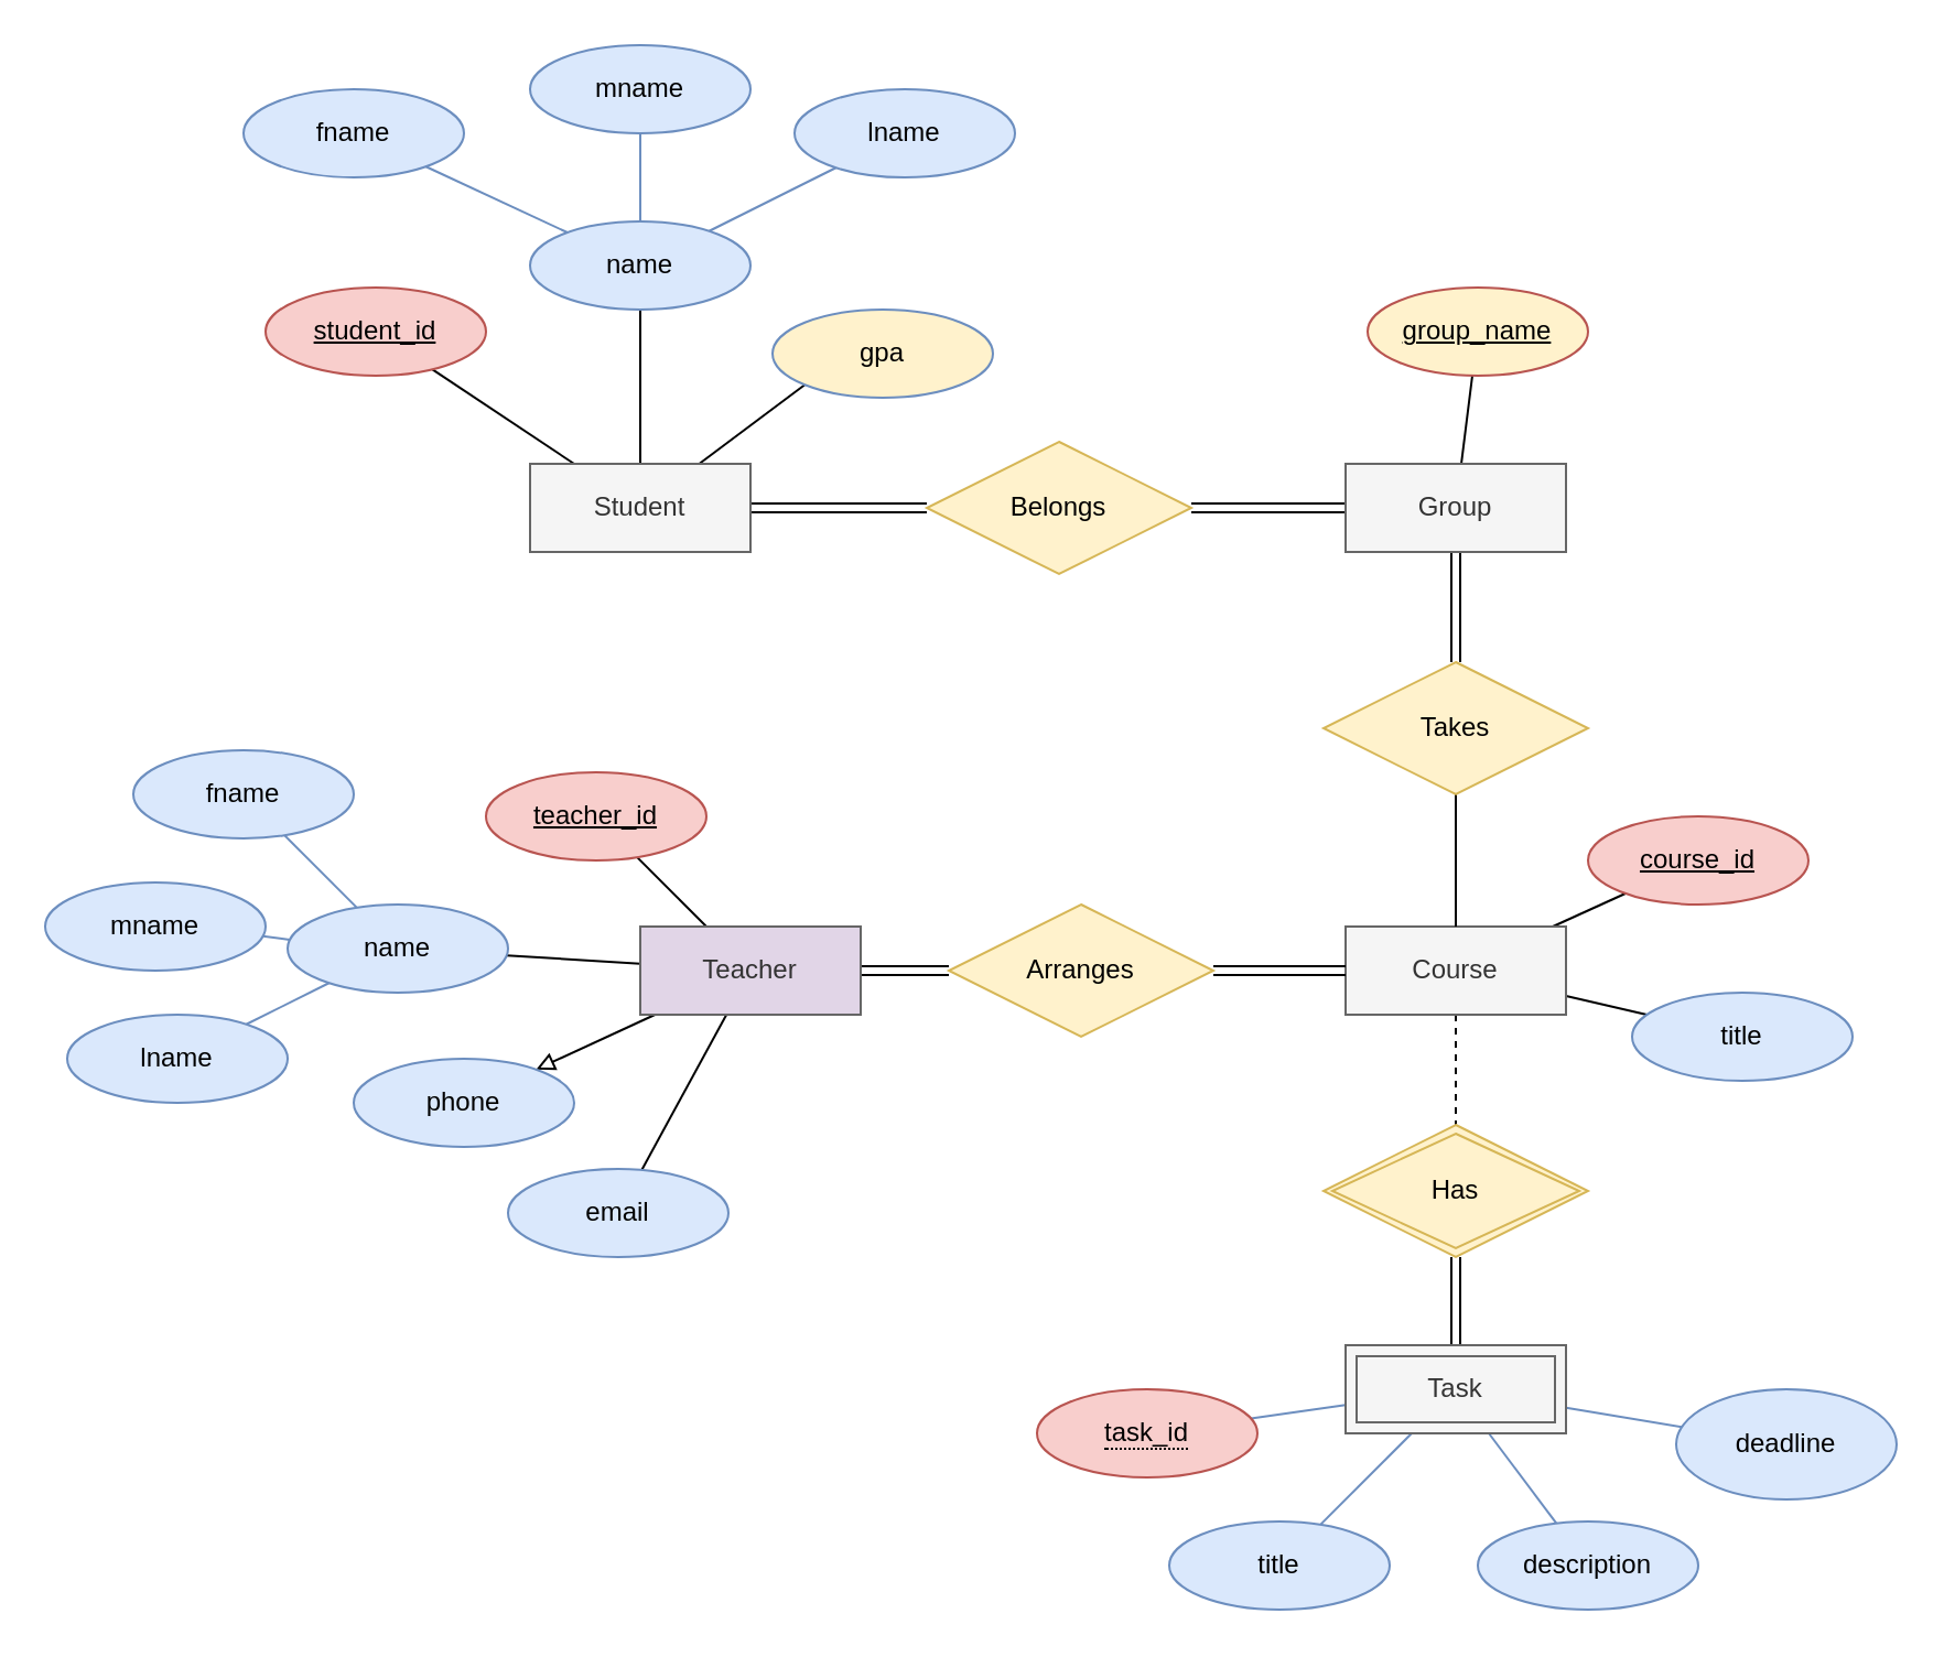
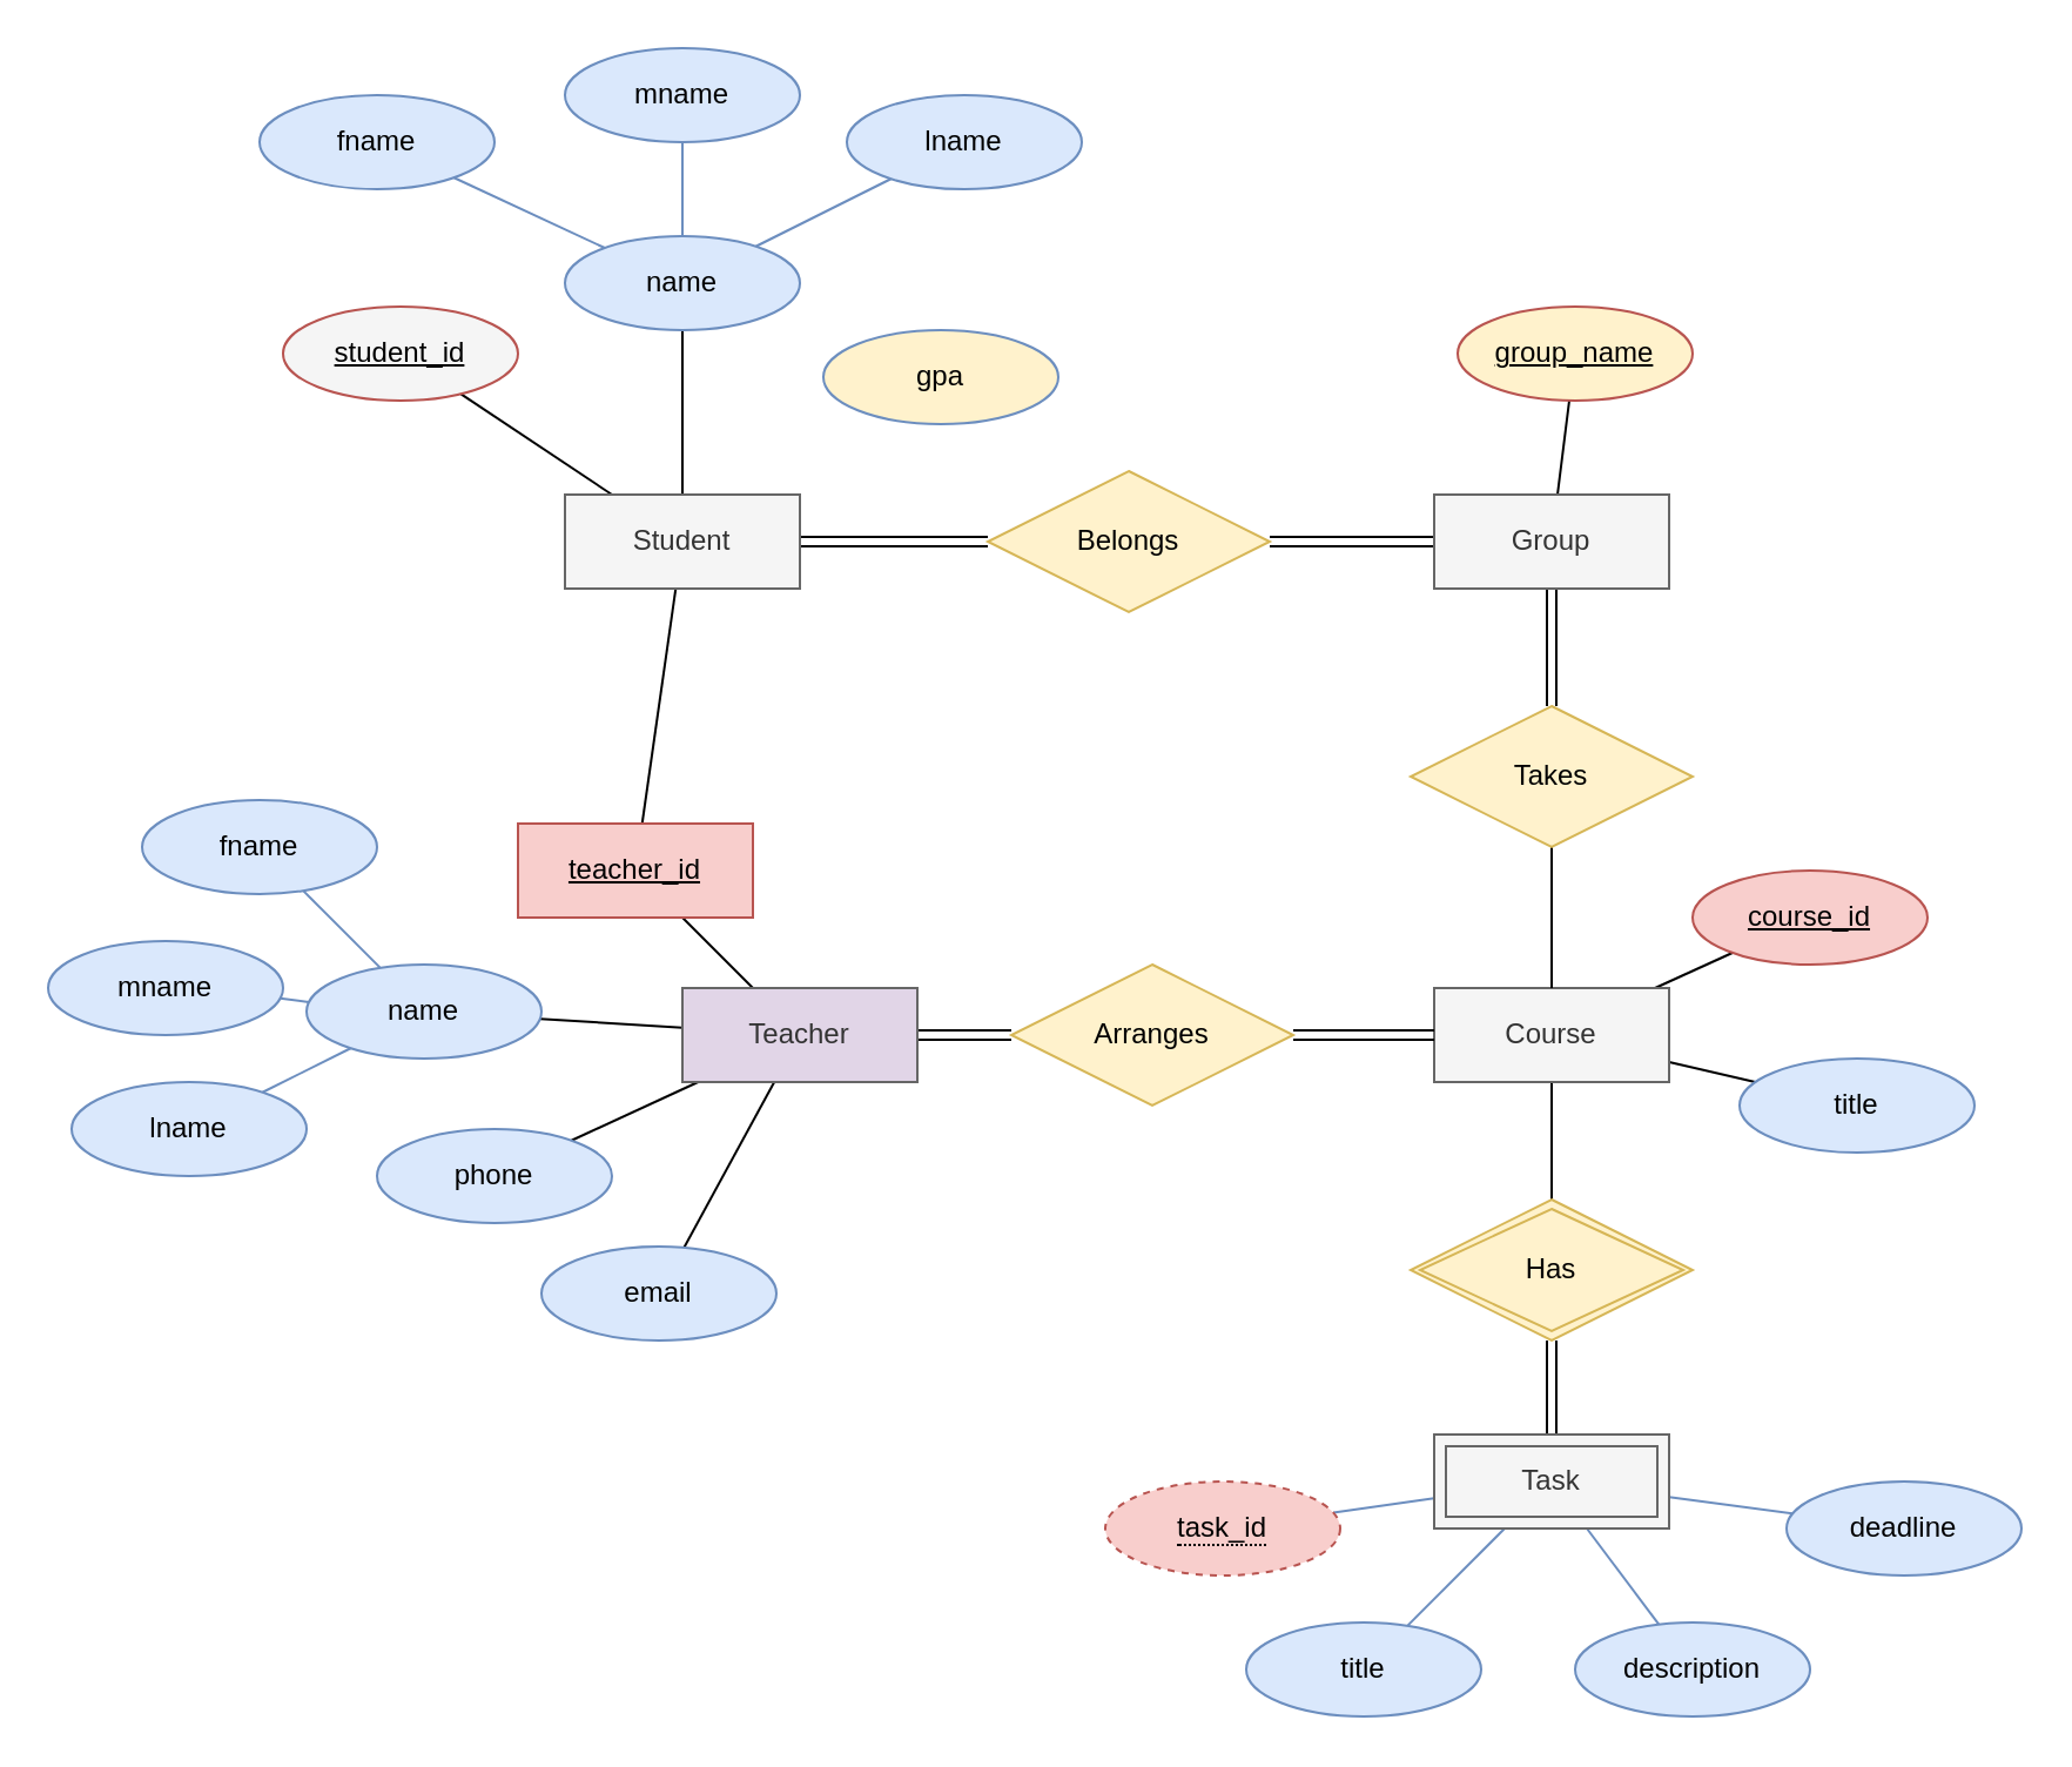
  <mxCell id="0" />
  <mxCell id="1" parent="0" />
  <mxCell id="2" style="rounded=0;orthogonalLoop=1;jettySize=auto;html=1;endArrow=none;endFill=0;entryX=0;entryY=0.5;entryDx=0;entryDy=0;exitX=1;exitY=0.5;exitDx=0;exitDy=0;shape=link;" parent="1" source="6" target="31" edge="1"><mxGeometry relative="1" as="geometry" /></mxCell>
  <mxCell id="3" style="edgeStyle=none;rounded=0;orthogonalLoop=1;jettySize=auto;html=1;endArrow=none;endFill=0;" parent="1" source="6" target="11" edge="1"><mxGeometry relative="1" as="geometry" /></mxCell>
- <mxCell id="4" style="edgeStyle=none;rounded=0;orthogonalLoop=1;jettySize=auto;html=1;entryX=0;entryY=1;entryDx=0;entryDy=0;endArrow=none;endFill=0;" parent="1" source="6" target="13" edge="1"><mxGeometry relative="1" as="geometry" /></mxCell>
+ <mxCell id="4" style="edgeStyle=none;rounded=0;orthogonalLoop=1;jettySize=auto;html=1;endArrow=none;endFill=0;" parent="1" source="6" target="25" edge="1"><mxGeometry relative="1" as="geometry" /></mxCell>
  <mxCell id="5" style="edgeStyle=none;rounded=0;orthogonalLoop=1;jettySize=auto;html=1;endArrow=none;endFill=0;" parent="1" source="6" target="7" edge="1"><mxGeometry relative="1" as="geometry" /></mxCell>
  <mxCell id="6" value="Student" style="whiteSpace=wrap;html=1;align=center;fillColor=#f5f5f5;strokeColor=#666666;fontColor=#333333;" parent="1" vertex="1"><mxGeometry x="240" y="210" width="100" height="40" as="geometry" /></mxCell>
- <mxCell id="7" value="student_id" style="ellipse;whiteSpace=wrap;html=1;align=center;fontStyle=4;fillColor=#f8cecc;strokeColor=#b85450;" parent="1" vertex="1"><mxGeometry x="120" y="130" width="100" height="40" as="geometry" /></mxCell>
+ <mxCell id="7" value="student_id" style="ellipse;whiteSpace=wrap;html=1;align=center;fontStyle=4;fillColor=#f5f5f5;strokeColor=#b85450;" parent="1" vertex="1"><mxGeometry x="120" y="130" width="100" height="40" as="geometry" /></mxCell>
  <mxCell id="8" style="edgeStyle=none;rounded=0;orthogonalLoop=1;jettySize=auto;html=1;endArrow=none;endFill=0;fillColor=#dae8fc;strokeColor=#6c8ebf;" parent="1" source="11" target="12" edge="1"><mxGeometry relative="1" as="geometry" /></mxCell>
  <mxCell id="9" style="edgeStyle=none;rounded=0;orthogonalLoop=1;jettySize=auto;html=1;endArrow=none;endFill=0;fillColor=#dae8fc;strokeColor=#6c8ebf;" parent="1" source="11" target="47" edge="1"><mxGeometry relative="1" as="geometry" /></mxCell>
  <mxCell id="10" style="edgeStyle=none;rounded=0;orthogonalLoop=1;jettySize=auto;html=1;endArrow=none;endFill=0;fillColor=#dae8fc;strokeColor=#6c8ebf;" parent="1" source="11" target="48" edge="1"><mxGeometry relative="1" as="geometry" /></mxCell>
  <mxCell id="11" value="name" style="ellipse;whiteSpace=wrap;html=1;align=center;fillColor=#dae8fc;strokeColor=#6c8ebf;" parent="1" vertex="1"><mxGeometry x="240" y="100" width="100" height="40" as="geometry" /></mxCell>
  <mxCell id="12" value="fname" style="ellipse;whiteSpace=wrap;html=1;align=center;fillColor=#dae8fc;strokeColor=#6c8ebf;" parent="1" vertex="1"><mxGeometry x="110" y="40" width="100" height="40" as="geometry" /></mxCell>
  <mxCell id="13" value="gpa" style="ellipse;whiteSpace=wrap;html=1;align=center;fillColor=#fff2cc;strokeColor=#6c8ebf;" parent="1" vertex="1"><mxGeometry x="350" y="140" width="100" height="40" as="geometry" /></mxCell>
  <mxCell id="14" style="edgeStyle=none;rounded=0;orthogonalLoop=1;jettySize=auto;html=1;entryX=1;entryY=0.5;entryDx=0;entryDy=0;endArrow=none;endFill=0;exitX=0;exitY=0.5;exitDx=0;exitDy=0;shape=link;" parent="1" source="17" target="31" edge="1"><mxGeometry relative="1" as="geometry" /></mxCell>
  <mxCell id="15" style="edgeStyle=none;rounded=0;orthogonalLoop=1;jettySize=auto;html=1;entryX=0.5;entryY=0;entryDx=0;entryDy=0;endArrow=none;endFill=0;exitX=0.5;exitY=1;exitDx=0;exitDy=0;shape=link;" parent="1" source="17" target="33" edge="1"><mxGeometry relative="1" as="geometry" /></mxCell>
  <mxCell id="16" style="edgeStyle=none;rounded=0;orthogonalLoop=1;jettySize=auto;html=1;endArrow=none;endFill=0;" parent="1" source="17" target="18" edge="1"><mxGeometry relative="1" as="geometry" /></mxCell>
  <mxCell id="17" value="Group" style="whiteSpace=wrap;html=1;align=center;fillColor=#f5f5f5;strokeColor=#666666;fontColor=#333333;" parent="1" vertex="1"><mxGeometry x="610" y="210" width="100" height="40" as="geometry" /></mxCell>
  <mxCell id="18" value="group_name" style="ellipse;whiteSpace=wrap;html=1;align=center;fontStyle=4;fillColor=#fff2cc;strokeColor=#b85450;" parent="1" vertex="1"><mxGeometry x="620" y="130" width="100" height="40" as="geometry" /></mxCell>
  <mxCell id="19" style="edgeStyle=none;rounded=0;orthogonalLoop=1;jettySize=auto;html=1;endArrow=none;endFill=0;entryX=0;entryY=0.5;entryDx=0;entryDy=0;exitX=1;exitY=0.5;exitDx=0;exitDy=0;shape=link;" parent="1" source="24" target="35" edge="1"><mxGeometry relative="1" as="geometry" /></mxCell>
  <mxCell id="20" style="edgeStyle=none;rounded=0;orthogonalLoop=1;jettySize=auto;html=1;endArrow=none;endFill=0;" parent="1" source="24" target="52" edge="1"><mxGeometry relative="1" as="geometry" /></mxCell>
  <mxCell id="21" style="edgeStyle=none;rounded=0;orthogonalLoop=1;jettySize=auto;html=1;endArrow=none;endFill=0;" parent="1" source="24" target="25" edge="1"><mxGeometry relative="1" as="geometry" /></mxCell>
- <mxCell id="22" style="edgeStyle=none;rounded=0;orthogonalLoop=1;jettySize=auto;html=1;endArrow=block;endFill=0;" parent="1" source="24" target="56" edge="1"><mxGeometry relative="1" as="geometry" /></mxCell>
+ <mxCell id="22" style="edgeStyle=none;rounded=0;orthogonalLoop=1;jettySize=auto;html=1;endArrow=none;endFill=0;" parent="1" source="24" target="56" edge="1"><mxGeometry relative="1" as="geometry" /></mxCell>
  <mxCell id="23" style="edgeStyle=none;rounded=0;orthogonalLoop=1;jettySize=auto;html=1;endArrow=none;endFill=0;" parent="1" source="24" target="57" edge="1"><mxGeometry relative="1" as="geometry" /></mxCell>
  <mxCell id="24" value="Teacher" style="whiteSpace=wrap;html=1;align=center;fillColor=#e1d5e7;strokeColor=#666666;fontColor=#333333;" parent="1" vertex="1"><mxGeometry x="290" y="420" width="100" height="40" as="geometry" /></mxCell>
- <mxCell id="25" value="teacher_id" style="ellipse;whiteSpace=wrap;html=1;align=center;fontStyle=4;fillColor=#f8cecc;strokeColor=#b85450;" parent="1" vertex="1"><mxGeometry x="220" y="350" width="100" height="40" as="geometry" /></mxCell>
- <mxCell id="26" style="edgeStyle=none;rounded=0;orthogonalLoop=1;jettySize=auto;html=1;entryX=0.5;entryY=0;entryDx=0;entryDy=0;endArrow=none;endFill=0;exitX=0.5;exitY=1;exitDx=0;exitDy=0;dashed=1;" parent="1" source="29" target="37" edge="1"><mxGeometry relative="1" as="geometry"><mxPoint x="660" y="500" as="targetPoint" /></mxGeometry></mxCell>
+ <mxCell id="25" value="teacher_id" style="whiteSpace=wrap;html=1;align=center;fontStyle=4;fillColor=#f8cecc;strokeColor=#b85450;rounded=0;" parent="1" vertex="1"><mxGeometry x="220" y="350" width="100" height="40" as="geometry" /></mxCell>
+ <mxCell id="26" style="edgeStyle=none;rounded=0;orthogonalLoop=1;jettySize=auto;html=1;entryX=0.5;entryY=0;entryDx=0;entryDy=0;endArrow=none;endFill=0;exitX=0.5;exitY=1;exitDx=0;exitDy=0;" parent="1" source="29" target="37" edge="1"><mxGeometry relative="1" as="geometry"><mxPoint x="660" y="500" as="targetPoint" /></mxGeometry></mxCell>
  <mxCell id="27" style="edgeStyle=none;rounded=0;orthogonalLoop=1;jettySize=auto;html=1;endArrow=none;endFill=0;" parent="1" source="29" target="30" edge="1"><mxGeometry relative="1" as="geometry" /></mxCell>
  <mxCell id="28" style="edgeStyle=none;rounded=0;orthogonalLoop=1;jettySize=auto;html=1;endArrow=none;endFill=0;" parent="1" source="29" target="58" edge="1"><mxGeometry relative="1" as="geometry" /></mxCell>
  <mxCell id="29" value="Course" style="whiteSpace=wrap;html=1;align=center;fillColor=#f5f5f5;strokeColor=#666666;fontColor=#333333;" parent="1" vertex="1"><mxGeometry x="610" y="420" width="100" height="40" as="geometry" /></mxCell>
  <mxCell id="30" value="course_id" style="ellipse;whiteSpace=wrap;html=1;align=center;fontStyle=4;fillColor=#f8cecc;strokeColor=#b85450;" parent="1" vertex="1"><mxGeometry x="720" y="370" width="100" height="40" as="geometry" /></mxCell>
  <mxCell id="31" value="Belongs" style="shape=rhombus;perimeter=rhombusPerimeter;whiteSpace=wrap;html=1;align=center;fillColor=#fff2cc;strokeColor=#d6b656;" parent="1" vertex="1"><mxGeometry x="420" y="200" width="120" height="60" as="geometry" /></mxCell>
  <mxCell id="32" style="edgeStyle=none;rounded=0;orthogonalLoop=1;jettySize=auto;html=1;entryX=0.5;entryY=0;entryDx=0;entryDy=0;endArrow=none;endFill=0;exitX=0.5;exitY=1;exitDx=0;exitDy=0;" parent="1" source="33" target="29" edge="1"><mxGeometry relative="1" as="geometry" /></mxCell>
  <mxCell id="33" value="Takes" style="shape=rhombus;perimeter=rhombusPerimeter;whiteSpace=wrap;html=1;align=center;fillColor=#fff2cc;strokeColor=#d6b656;" parent="1" vertex="1"><mxGeometry x="600" y="300" width="120" height="60" as="geometry" /></mxCell>
  <mxCell id="34" style="edgeStyle=none;rounded=0;orthogonalLoop=1;jettySize=auto;html=1;entryX=0;entryY=0.5;entryDx=0;entryDy=0;endArrow=none;endFill=0;exitX=1;exitY=0.5;exitDx=0;exitDy=0;shape=link;" parent="1" source="35" target="29" edge="1"><mxGeometry relative="1" as="geometry" /></mxCell>
  <mxCell id="35" value="Arranges" style="shape=rhombus;perimeter=rhombusPerimeter;whiteSpace=wrap;html=1;align=center;fillColor=#fff2cc;strokeColor=#d6b656;" parent="1" vertex="1"><mxGeometry x="430" y="410" width="120" height="60" as="geometry" /></mxCell>
  <mxCell id="36" style="edgeStyle=none;rounded=0;orthogonalLoop=1;jettySize=auto;html=1;entryX=0.5;entryY=0;entryDx=0;entryDy=0;endArrow=none;endFill=0;exitX=0.5;exitY=1;exitDx=0;exitDy=0;shape=link;" parent="1" source="37" target="42" edge="1"><mxGeometry relative="1" as="geometry"><mxPoint x="660" y="560" as="sourcePoint" /><mxPoint x="660" y="610" as="targetPoint" /></mxGeometry></mxCell>
  <mxCell id="37" value="Has" style="shape=rhombus;double=1;perimeter=rhombusPerimeter;whiteSpace=wrap;html=1;align=center;fillColor=#fff2cc;strokeColor=#d6b656;" parent="1" vertex="1"><mxGeometry x="600" y="510" width="120" height="60" as="geometry" /></mxCell>
  <mxCell id="38" style="edgeStyle=none;rounded=0;orthogonalLoop=1;jettySize=auto;html=1;endArrow=none;endFill=0;fillColor=#dae8fc;strokeColor=#6c8ebf;" parent="1" source="42" target="46" edge="1"><mxGeometry relative="1" as="geometry" /></mxCell>
  <mxCell id="39" style="edgeStyle=none;rounded=0;orthogonalLoop=1;jettySize=auto;html=1;endArrow=none;endFill=0;fillColor=#dae8fc;strokeColor=#6c8ebf;" parent="1" source="42" target="44" edge="1"><mxGeometry relative="1" as="geometry" /></mxCell>
  <mxCell id="40" style="edgeStyle=none;rounded=0;orthogonalLoop=1;jettySize=auto;html=1;endArrow=none;endFill=0;fillColor=#dae8fc;strokeColor=#6c8ebf;" parent="1" source="42" target="45" edge="1"><mxGeometry relative="1" as="geometry" /></mxCell>
  <mxCell id="41" style="edgeStyle=none;rounded=0;orthogonalLoop=1;jettySize=auto;html=1;endArrow=none;endFill=0;fillColor=#dae8fc;strokeColor=#6c8ebf;" parent="1" source="42" target="43" edge="1"><mxGeometry relative="1" as="geometry" /></mxCell>
  <mxCell id="42" value="Task" style="shape=ext;margin=3;double=1;whiteSpace=wrap;html=1;align=center;fillColor=#f5f5f5;strokeColor=#666666;fontColor=#333333;" parent="1" vertex="1"><mxGeometry x="610" y="610" width="100" height="40" as="geometry" /></mxCell>
- <mxCell id="43" value="deadline" style="ellipse;whiteSpace=wrap;html=1;align=center;fillColor=#dae8fc;strokeColor=#6c8ebf;" parent="1" vertex="1"><mxGeometry x="760" y="630" width="100" height="50" as="geometry" /></mxCell>
+ <mxCell id="43" value="deadline" style="ellipse;whiteSpace=wrap;html=1;align=center;fillColor=#dae8fc;strokeColor=#6c8ebf;" parent="1" vertex="1"><mxGeometry x="760" y="630" width="100" height="40" as="geometry" /></mxCell>
  <mxCell id="44" value="title" style="ellipse;whiteSpace=wrap;html=1;align=center;fillColor=#dae8fc;strokeColor=#6c8ebf;" parent="1" vertex="1"><mxGeometry x="530" y="690" width="100" height="40" as="geometry" /></mxCell>
  <mxCell id="45" value="description" style="ellipse;whiteSpace=wrap;html=1;align=center;fillColor=#dae8fc;strokeColor=#6c8ebf;" parent="1" vertex="1"><mxGeometry x="670" y="690" width="100" height="40" as="geometry" /></mxCell>
- <mxCell id="46" value="&lt;span style=&quot;border-bottom: 1px dotted&quot;&gt;task_id&lt;/span&gt;" style="ellipse;whiteSpace=wrap;html=1;align=center;fillColor=#f8cecc;strokeColor=#b85450;" parent="1" vertex="1"><mxGeometry x="470" y="630" width="100" height="40" as="geometry" /></mxCell>
+ <mxCell id="46" value="&lt;span style=&quot;border-bottom: 1px dotted&quot;&gt;task_id&lt;/span&gt;" style="ellipse;whiteSpace=wrap;html=1;align=center;fillColor=#f8cecc;strokeColor=#b85450;dashed=1;" parent="1" vertex="1"><mxGeometry x="470" y="630" width="100" height="40" as="geometry" /></mxCell>
  <mxCell id="47" value="mname" style="ellipse;whiteSpace=wrap;html=1;align=center;fillColor=#dae8fc;strokeColor=#6c8ebf;" parent="1" vertex="1"><mxGeometry x="240" y="20" width="100" height="40" as="geometry" /></mxCell>
  <mxCell id="48" value="lname" style="ellipse;whiteSpace=wrap;html=1;align=center;fillColor=#dae8fc;strokeColor=#6c8ebf;" parent="1" vertex="1"><mxGeometry x="360" y="40" width="100" height="40" as="geometry" /></mxCell>
  <mxCell id="49" style="edgeStyle=none;rounded=0;orthogonalLoop=1;jettySize=auto;html=1;endArrow=none;endFill=0;fillColor=#dae8fc;strokeColor=#6c8ebf;" parent="1" source="52" target="53" edge="1"><mxGeometry relative="1" as="geometry" /></mxCell>
  <mxCell id="50" style="edgeStyle=none;rounded=0;orthogonalLoop=1;jettySize=auto;html=1;endArrow=none;endFill=0;fillColor=#dae8fc;strokeColor=#6c8ebf;" parent="1" source="52" target="54" edge="1"><mxGeometry relative="1" as="geometry" /></mxCell>
  <mxCell id="51" style="edgeStyle=none;rounded=0;orthogonalLoop=1;jettySize=auto;html=1;endArrow=none;endFill=0;fillColor=#dae8fc;strokeColor=#6c8ebf;" parent="1" source="52" target="55" edge="1"><mxGeometry relative="1" as="geometry" /></mxCell>
  <mxCell id="52" value="name" style="ellipse;whiteSpace=wrap;html=1;align=center;fillColor=#dae8fc;strokeColor=#6c8ebf;" parent="1" vertex="1"><mxGeometry x="130" y="410" width="100" height="40" as="geometry" /></mxCell>
  <mxCell id="53" value="fname" style="ellipse;whiteSpace=wrap;html=1;align=center;fillColor=#dae8fc;strokeColor=#6c8ebf;" parent="1" vertex="1"><mxGeometry x="60" y="340" width="100" height="40" as="geometry" /></mxCell>
  <mxCell id="54" value="mname" style="ellipse;whiteSpace=wrap;html=1;align=center;fillColor=#dae8fc;strokeColor=#6c8ebf;" parent="1" vertex="1"><mxGeometry x="20" y="400" width="100" height="40" as="geometry" /></mxCell>
  <mxCell id="55" value="lname" style="ellipse;whiteSpace=wrap;html=1;align=center;fillColor=#dae8fc;strokeColor=#6c8ebf;" parent="1" vertex="1"><mxGeometry x="30" y="460" width="100" height="40" as="geometry" /></mxCell>
  <mxCell id="56" value="phone" style="ellipse;whiteSpace=wrap;html=1;align=center;fillColor=#dae8fc;strokeColor=#6c8ebf;" parent="1" vertex="1"><mxGeometry x="160" y="480" width="100" height="40" as="geometry" /></mxCell>
  <mxCell id="57" value="email" style="ellipse;whiteSpace=wrap;html=1;align=center;fillColor=#dae8fc;strokeColor=#6c8ebf;" parent="1" vertex="1"><mxGeometry x="230" y="530" width="100" height="40" as="geometry" /></mxCell>
  <mxCell id="58" value="title" style="ellipse;whiteSpace=wrap;html=1;align=center;fillColor=#dae8fc;strokeColor=#6c8ebf;" parent="1" vertex="1"><mxGeometry x="740" y="450" width="100" height="40" as="geometry" /></mxCell>
